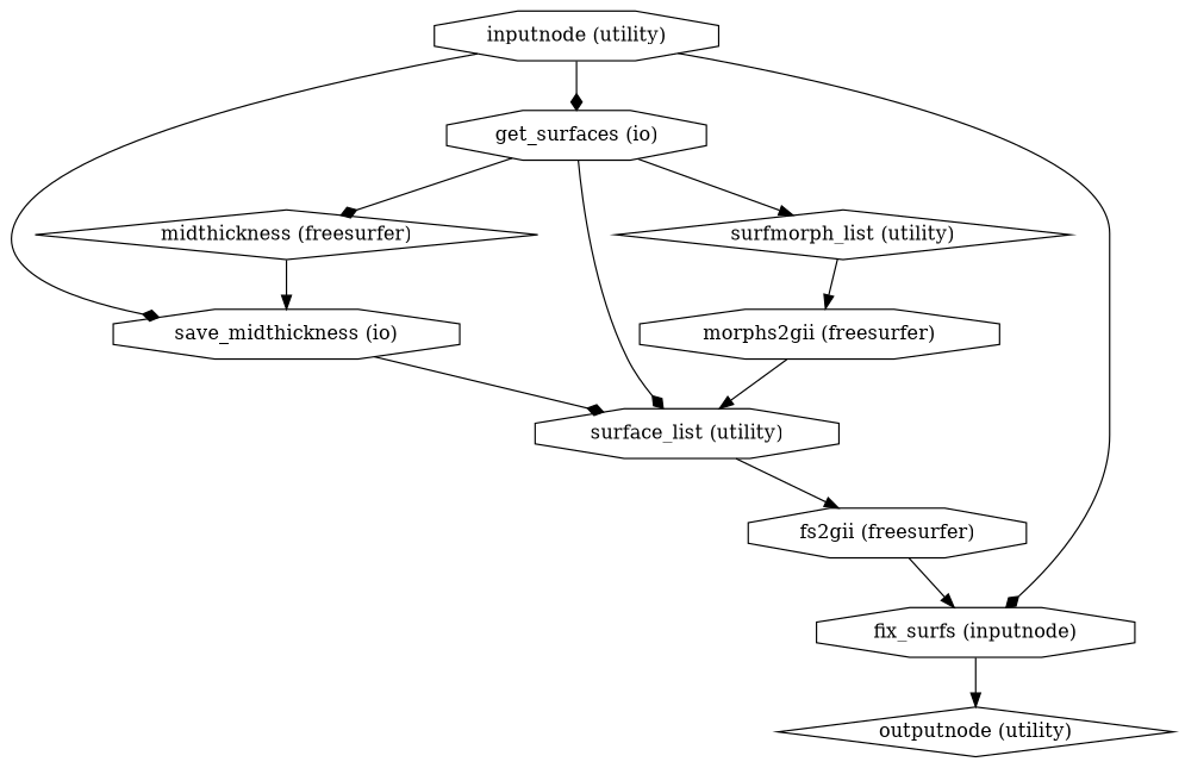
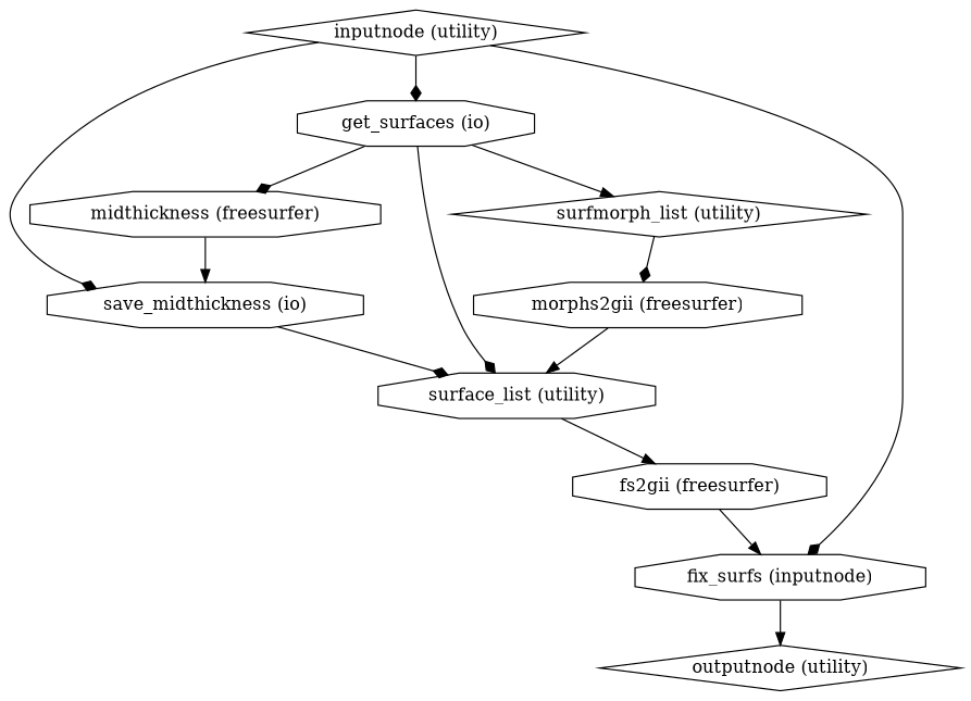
  strict digraph {
    node [shape=octagon]
    edge [arrowhead=normal]
-   "inputnode (utility)"
+   "inputnode (utility)" [shape=diamond]
    "get_surfaces (io)"
    "save_midthickness (io)"
    n4 [label="fix_surfs (inputnode)"]
-   "midthickness (freesurfer)" [shape=diamond]
+   "midthickness (freesurfer)"
    "surface_list (utility)"
    "surfmorph_list (utility)" [shape=diamond]
    "outputnode (utility)" [shape=diamond]
    "fs2gii (freesurfer)"
    "morphs2gii (freesurfer)"
    "inputnode (utility)" -> "get_surfaces (io)" [arrowhead=diamond]
    "inputnode (utility)" -> "save_midthickness (io)" [arrowhead=diamond]
    "inputnode (utility)" -> n4 [arrowhead=diamond]
    "get_surfaces (io)" -> "midthickness (freesurfer)" [arrowhead=diamond]
    "get_surfaces (io)" -> "surface_list (utility)" [arrowhead=diamond]
    "get_surfaces (io)" -> "surfmorph_list (utility)"
    "save_midthickness (io)" -> "surface_list (utility)" [arrowhead=diamond]
    n4 -> "outputnode (utility)"
    "midthickness (freesurfer)" -> "save_midthickness (io)"
    "surface_list (utility)" -> "fs2gii (freesurfer)"
-   "surfmorph_list (utility)" -> "morphs2gii (freesurfer)"
+   "surfmorph_list (utility)" -> "morphs2gii (freesurfer)" [arrowhead=diamond]
    "fs2gii (freesurfer)" -> n4
    "morphs2gii (freesurfer)" -> "surface_list (utility)"
  }
